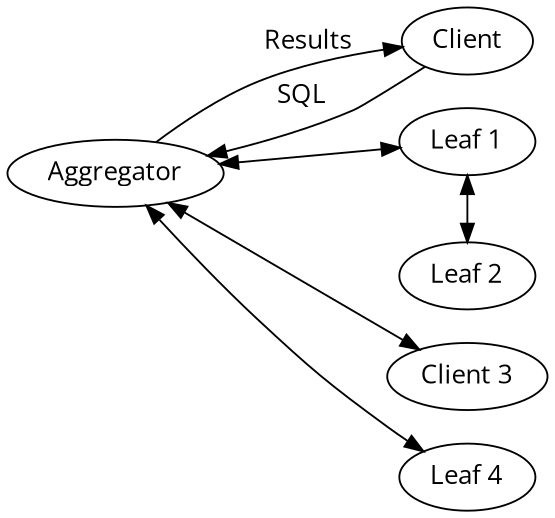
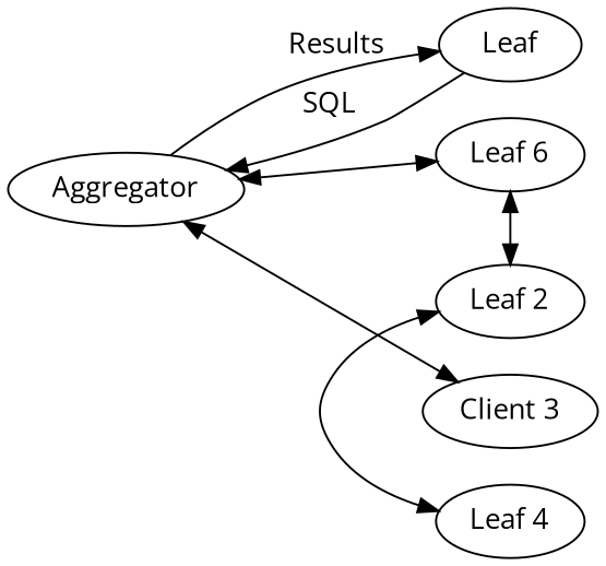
  digraph {
    fontname="Open Sans"
    rankdir=LR
    node [fontname="Open Sans"]
    edge [dir=both fontname="Open Sans"]
-   n1 [label="Leaf 1"]
+   n1 [label="Leaf 6"]
    n2 [label="Leaf 2"]
    n3 [label="Client 3"]
    n4 [label="Leaf 4"]
-   Client
+   Client [label=Leaf]
    Aggregator
    subgraph sub_1 {
      rank=same
      n1
      n2
      n3
      n4
    }
    n1 -> n2
    Client -> Aggregator [label=" SQL  " dir=""]
    Aggregator -> n1
    Aggregator -> n3
-   Aggregator -> n4
+   n2 -> n4
    Aggregator -> Client [label=" Results" dir=""]
  }
